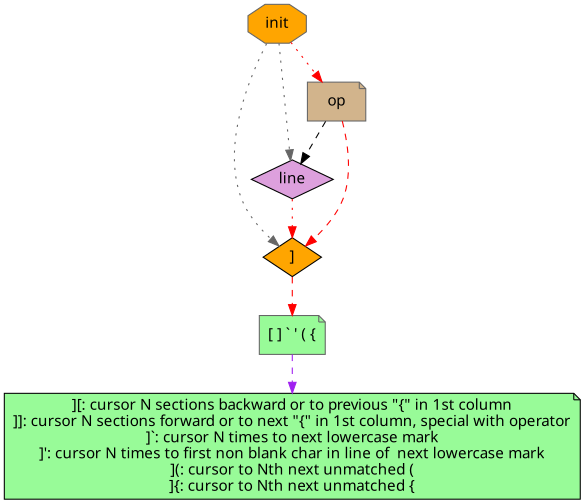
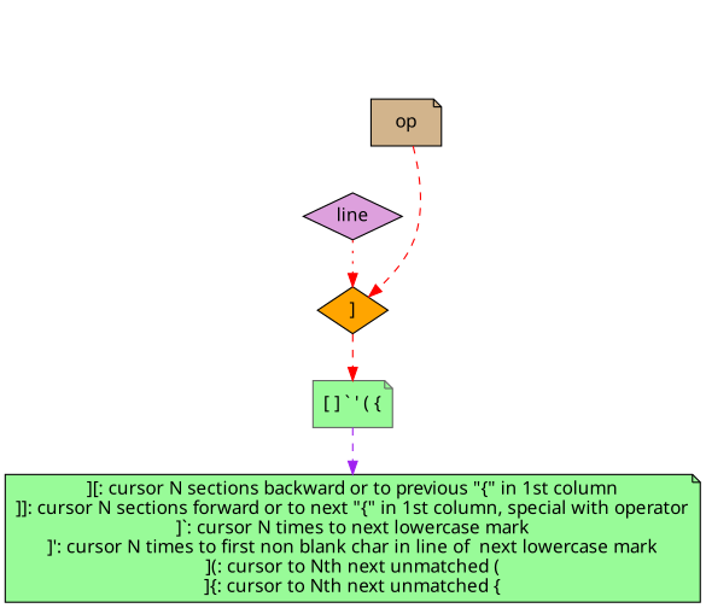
  digraph {
    fontname="Noto Sans"
    node [color=black fillcolor=palegreen fontname="Noto Sans" shape=note style=filled]
    edge [color=red fontname="Noto Sans" style=dotted]
    n1 [label="][: cursor N sections backward or to previous \"{\" in 1st column\n]]: cursor N sections forward or to next \"{\" in 1st column, special with operator\n]`: cursor N times to next lowercase mark\n]': cursor N times to first non blank char in line of  next lowercase mark\n](: cursor to Nth next unmatched (\n]{: cursor to Nth next unmatched {"]
    n2 [fillcolor=plum label=line shape=diamond]
    n3 [fillcolor=orange label="]" shape=diamond]
    n4 [color=gray40 label="[ ] ` ' ( {"]
-   n5 [color=gray40 fillcolor=orange label=init shape=octagon]
-   n6 [color=gray40 fillcolor=tan label=op]
+   n6 [fillcolor=tan label=op]
    n2 -> n3
    n3 -> n4 [style=dashed]
    n4 -> n1 [color=purple style=dashed]
-   n5 -> n2 [color=gray40]
-   n5 -> n3 [color=gray40]
-   n5 -> n6
-   n6 -> n2 [color=black style=dashed]
    n6 -> n3 [style=dashed]
  }
